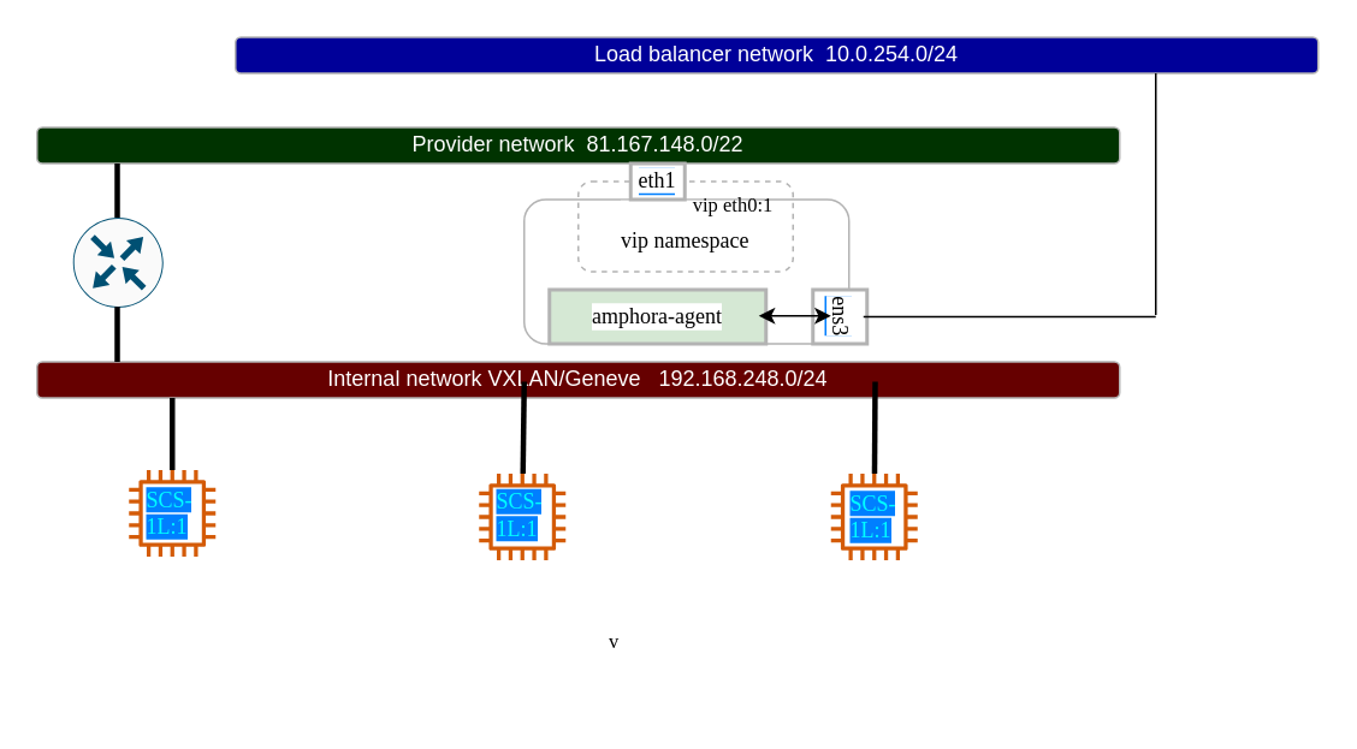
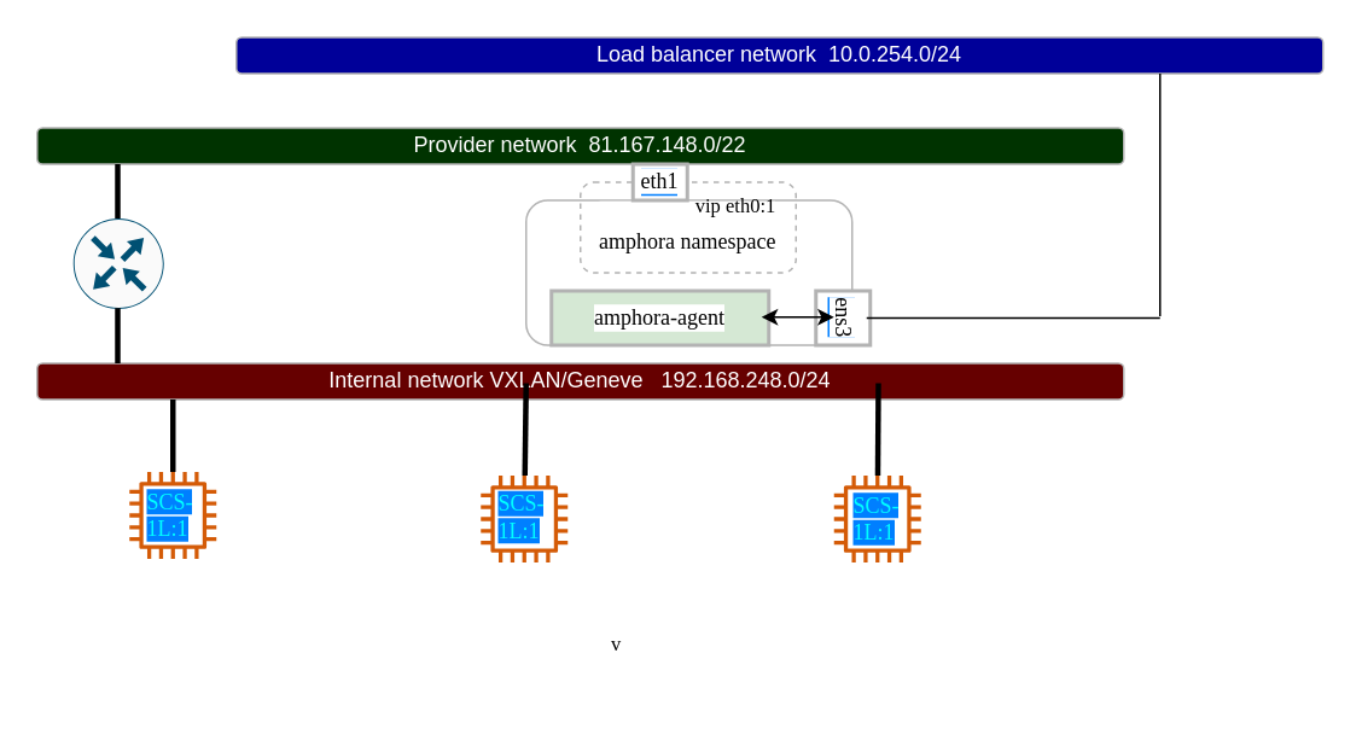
  <mxCell id="0" />
  <mxCell id="1" parent="0" />
  <mxCell id="2" value="&lt;font color=&quot;#ffffff&quot;&gt;Load balancer network&amp;nbsp; 10.0.254.0/24&lt;br&gt;&lt;/font&gt;" style="rounded=1;whiteSpace=wrap;html=1;strokeColor=#B3B3B3;fillColor=#000099;" vertex="1" parent="1"><mxGeometry x="130" y="20" width="600" height="20" as="geometry" /></mxCell>
  <mxCell id="3" value="&lt;font color=&quot;#ffffff&quot;&gt;Internal network VXLAN/Geneve&amp;nbsp; &amp;nbsp;192.168.248.0/24&lt;br&gt;&lt;/font&gt;" style="rounded=1;whiteSpace=wrap;html=1;strokeColor=#B3B3B3;fillColor=#660000;" vertex="1" parent="1"><mxGeometry x="20" y="200" width="600" height="20" as="geometry" /></mxCell>
  <mxCell id="4" value="" style="sketch=0;points=[[0.5,0,0],[1,0.5,0],[0.5,1,0],[0,0.5,0],[0.145,0.145,0],[0.856,0.145,0],[0.855,0.856,0],[0.145,0.855,0]];verticalLabelPosition=bottom;html=1;verticalAlign=top;aspect=fixed;align=center;pointerEvents=1;shape=mxgraph.cisco19.rect;prIcon=router;fillColor=#FAFAFA;strokeColor=#005073;fontColor=#FFFFFF;" vertex="1" parent="1"><mxGeometry x="40" y="120" width="50" height="50" as="geometry" /></mxCell>
  <mxCell id="5" value="&lt;font color=&quot;#ffffff&quot;&gt;Provider network&amp;nbsp; 81.167.148.0/22&lt;br&gt;&lt;/font&gt;" style="rounded=1;whiteSpace=wrap;html=1;strokeColor=#B3B3B3;fillColor=#003300;" vertex="1" parent="1"><mxGeometry x="20" y="70" width="600" height="20" as="geometry" /></mxCell>
  <mxCell id="6" value="&lt;p style=&quot;margin: 0px; font-variant-numeric: normal; font-variant-east-asian: normal; font-stretch: normal; line-height: normal; font-family: Menlo; color: rgb(0, 0, 0); text-align: start;&quot; class=&quot;p1&quot;&gt;&lt;br&gt;&lt;/p&gt;" style="sketch=0;outlineConnect=0;fontColor=#232F3E;gradientColor=none;fillColor=#D45B07;strokeColor=none;dashed=0;verticalLabelPosition=bottom;verticalAlign=top;align=center;html=1;fontSize=12;fontStyle=0;aspect=fixed;pointerEvents=1;shape=mxgraph.aws4.instance2;fontFamily=Verdana;" vertex="1" parent="1"><mxGeometry x="71" y="260" width="48" height="48" as="geometry" /></mxCell>
  <mxCell id="7" value="&#10;&lt;p class=&quot;p1&quot;&gt;&lt;span class=&quot;s1&quot;&gt;SCS-1L:1&lt;/span&gt;&lt;/p&gt;&#10;&#10;&#10;" style="text;html=1;strokeColor=none;fillColor=none;align=center;verticalAlign=middle;whiteSpace=wrap;rounded=0;fontFamily=Verdana;fontColor=#FFFFFF;" vertex="1" parent="1"><mxGeometry x="310" y="350" width="60" height="30" as="geometry" /></mxCell>
  <mxCell id="8" value="&lt;p style=&quot;margin: 0px; font-variant-numeric: normal; font-variant-east-asian: normal; font-stretch: normal; line-height: normal; font-family: Menlo; text-align: start;&quot; class=&quot;p1&quot;&gt;&lt;font style=&quot;background-color: rgb(0, 127, 255);&quot; color=&quot;#00ffff&quot;&gt;SCS-1L:1&lt;/font&gt;&lt;/p&gt;" style="text;html=1;strokeColor=none;fillColor=none;align=center;verticalAlign=middle;whiteSpace=wrap;rounded=0;fontFamily=Verdana;fontColor=#FFFFFF;" vertex="1" parent="1"><mxGeometry x="80" y="269" width="30" height="30" as="geometry" /></mxCell>
  <mxCell id="9" value="&lt;p style=&quot;margin: 0px; font-variant-numeric: normal; font-variant-east-asian: normal; font-stretch: normal; line-height: normal; font-family: Menlo; color: rgb(0, 0, 0); text-align: start;&quot; class=&quot;p1&quot;&gt;&lt;br&gt;&lt;/p&gt;" style="sketch=0;outlineConnect=0;fontColor=#232F3E;gradientColor=none;fillColor=#D45B07;strokeColor=none;dashed=0;verticalLabelPosition=bottom;verticalAlign=top;align=center;html=1;fontSize=12;fontStyle=0;aspect=fixed;pointerEvents=1;shape=mxgraph.aws4.instance2;fontFamily=Verdana;" vertex="1" parent="1"><mxGeometry x="265" y="262" width="48" height="48" as="geometry" /></mxCell>
  <mxCell id="10" value="&lt;p style=&quot;margin: 0px; font-variant-numeric: normal; font-variant-east-asian: normal; font-stretch: normal; line-height: normal; font-family: Menlo; text-align: start;&quot; class=&quot;p1&quot;&gt;&lt;font style=&quot;background-color: rgb(0, 127, 255);&quot; color=&quot;#00ffff&quot;&gt;SCS-1L:1&lt;/font&gt;&lt;/p&gt;" style="text;html=1;strokeColor=none;fillColor=none;align=center;verticalAlign=middle;whiteSpace=wrap;rounded=0;fontFamily=Verdana;fontColor=#FFFFFF;" vertex="1" parent="1"><mxGeometry x="274" y="270" width="30" height="30" as="geometry" /></mxCell>
  <mxCell id="11" value="&lt;p style=&quot;margin: 0px; font-variant-numeric: normal; font-variant-east-asian: normal; font-stretch: normal; line-height: normal; font-family: Menlo; color: rgb(0, 0, 0); text-align: start;&quot; class=&quot;p1&quot;&gt;&lt;br&gt;&lt;/p&gt;" style="sketch=0;outlineConnect=0;fontColor=#232F3E;gradientColor=none;fillColor=#D45B07;strokeColor=none;dashed=0;verticalLabelPosition=bottom;verticalAlign=top;align=center;html=1;fontSize=12;fontStyle=0;aspect=fixed;pointerEvents=1;shape=mxgraph.aws4.instance2;fontFamily=Verdana;" vertex="1" parent="1"><mxGeometry x="460" y="262" width="48" height="48" as="geometry" /></mxCell>
  <mxCell id="12" value="&lt;p style=&quot;margin: 0px; font-variant-numeric: normal; font-variant-east-asian: normal; font-stretch: normal; line-height: normal; font-family: Menlo; text-align: start;&quot; class=&quot;p1&quot;&gt;&lt;font style=&quot;background-color: rgb(0, 127, 255);&quot; color=&quot;#00ffff&quot;&gt;SCS-1L:1&lt;/font&gt;&lt;/p&gt;" style="text;html=1;strokeColor=none;fillColor=none;align=center;verticalAlign=middle;whiteSpace=wrap;rounded=0;fontFamily=Verdana;fontColor=#FFFFFF;" vertex="1" parent="1"><mxGeometry x="470" y="271" width="30" height="30" as="geometry" /></mxCell>
  <mxCell id="13" value="" style="endArrow=none;html=1;rounded=0;fontFamily=Verdana;fontColor=#00FFFF;entryX=0.125;entryY=1;entryDx=0;entryDy=0;entryPerimeter=0;strokeWidth=3;" edge="1" parent="1" target="3"><mxGeometry width="50" height="50" relative="1" as="geometry"><mxPoint x="95" y="260" as="sourcePoint" /><mxPoint x="130" y="220" as="targetPoint" /></mxGeometry></mxCell>
  <mxCell id="14" value="" style="endArrow=none;html=1;rounded=0;fontFamily=Verdana;fontColor=#00FFFF;entryX=0.125;entryY=1;entryDx=0;entryDy=0;entryPerimeter=0;strokeWidth=3;" edge="1" parent="1" source="9"><mxGeometry width="50" height="50" relative="1" as="geometry"><mxPoint x="290" y="250" as="sourcePoint" /><mxPoint x="290" y="211" as="targetPoint" /></mxGeometry></mxCell>
  <mxCell id="15" value="" style="endArrow=none;html=1;rounded=0;fontFamily=Verdana;fontColor=#00FFFF;entryX=0.125;entryY=1;entryDx=0;entryDy=0;entryPerimeter=0;strokeWidth=3;" edge="1" parent="1" source="11"><mxGeometry width="50" height="50" relative="1" as="geometry"><mxPoint x="485" y="260" as="sourcePoint" /><mxPoint x="484.5" y="211" as="targetPoint" /></mxGeometry></mxCell>
  <mxCell id="16" value="" style="endArrow=none;html=1;rounded=0;fontFamily=Verdana;fontColor=#00FFFF;entryX=0.125;entryY=1;entryDx=0;entryDy=0;entryPerimeter=0;strokeWidth=3;" edge="1" parent="1"><mxGeometry width="50" height="50" relative="1" as="geometry"><mxPoint x="64.5" y="200" as="sourcePoint" /><mxPoint x="64.5" y="169.5" as="targetPoint" /></mxGeometry></mxCell>
  <mxCell id="17" value="" style="endArrow=none;html=1;rounded=0;fontFamily=Verdana;fontColor=#00FFFF;entryX=0.125;entryY=1;entryDx=0;entryDy=0;entryPerimeter=0;strokeWidth=3;" edge="1" parent="1"><mxGeometry width="50" height="50" relative="1" as="geometry"><mxPoint x="64.5" y="120" as="sourcePoint" /><mxPoint x="64.5" y="90" as="targetPoint" /></mxGeometry></mxCell>
  <mxCell id="18" value="" style="rounded=1;whiteSpace=wrap;html=1;labelBackgroundColor=#007FFF;strokeColor=#B3B3B3;fontFamily=Verdana;fontColor=#00FFFF;fillColor=#FFFFFF;strokeWidth=1;" vertex="1" parent="1"><mxGeometry x="290" y="110" width="180" height="80" as="geometry" /></mxCell>
  <mxCell id="19" value="&lt;font style=&quot;background-color: rgb(255, 255, 255);&quot; color=&quot;#000000&quot;&gt;ens3&lt;/font&gt;" style="rounded=0;whiteSpace=wrap;html=1;labelBackgroundColor=#007FFF;strokeColor=#B3B3B3;fontFamily=Verdana;fontColor=#00FFFF;fillColor=#FFFFFF;strokeWidth=2;rotation=90;" vertex="1" parent="1"><mxGeometry x="450" y="160" width="30" height="30" as="geometry" /></mxCell>
  <mxCell id="20" value="amphora-agent" style="rounded=0;whiteSpace=wrap;html=1;labelBackgroundColor=#FFFFFF;strokeColor=#B3B3B3;strokeWidth=2;fontFamily=Verdana;fontColor=#000000;fillColor=#d5e8d4;" vertex="1" parent="1"><mxGeometry x="304" y="160" width="120" height="30" as="geometry" /></mxCell>
  <mxCell id="21" value="" style="endArrow=classic;startArrow=classic;html=1;rounded=0;strokeWidth=1;fontFamily=Verdana;fontColor=#000000;" edge="1" parent="1"><mxGeometry width="50" height="50" relative="1" as="geometry"><mxPoint x="420" y="174.5" as="sourcePoint" /><mxPoint x="460" y="174.5" as="targetPoint" /></mxGeometry></mxCell>
- <mxCell id="22" value="&lt;br&gt;vip namespace" style="rounded=1;whiteSpace=wrap;html=1;labelBackgroundColor=#FFFFFF;strokeColor=#B3B3B3;strokeWidth=1;fontFamily=Verdana;fontColor=#000000;fillColor=none;dashed=1;" vertex="1" parent="1"><mxGeometry x="320" y="100" width="119" height="50" as="geometry" /></mxCell>
+ <mxCell id="22" value="&lt;br&gt;amphora namespace" style="rounded=1;whiteSpace=wrap;html=1;labelBackgroundColor=#FFFFFF;strokeColor=#B3B3B3;strokeWidth=1;fontFamily=Verdana;fontColor=#000000;fillColor=none;dashed=1;" vertex="1" parent="1"><mxGeometry x="320" y="100" width="119" height="50" as="geometry" /></mxCell>
  <mxCell id="23" value="&lt;font style=&quot;background-color: rgb(255, 255, 255);&quot; color=&quot;#000000&quot;&gt;eth1&lt;/font&gt;" style="rounded=0;whiteSpace=wrap;html=1;labelBackgroundColor=#007FFF;strokeColor=#B3B3B3;fontFamily=Verdana;fontColor=#00FFFF;fillColor=#FFFFFF;strokeWidth=2;rotation=0;" vertex="1" parent="1"><mxGeometry x="349" y="90" width="30" height="20" as="geometry" /></mxCell>
  <mxCell id="24" value="v" style="text;html=1;strokeColor=none;fillColor=none;align=center;verticalAlign=middle;whiteSpace=wrap;rounded=0;fontSize=11;fontFamily=Verdana;fontColor=#000000;" vertex="1" parent="1"><mxGeometry x="310" y="340" width="60" height="30" as="geometry" /></mxCell>
  <mxCell id="25" value="" style="endArrow=none;html=1;rounded=0;strokeWidth=1;fontFamily=Verdana;fontSize=11;fontColor=#000000;" edge="1" parent="1"><mxGeometry width="50" height="50" relative="1" as="geometry"><mxPoint x="478" y="175" as="sourcePoint" /><mxPoint x="640" y="175" as="targetPoint" /></mxGeometry></mxCell>
  <mxCell id="26" value="" style="endArrow=none;html=1;rounded=0;strokeWidth=1;fontFamily=Verdana;fontSize=11;fontColor=#000000;" edge="1" parent="1"><mxGeometry width="50" height="50" relative="1" as="geometry"><mxPoint x="640" y="40" as="sourcePoint" /><mxPoint x="640" y="174" as="targetPoint" /></mxGeometry></mxCell>
  <mxCell id="27" value="vip eth0:1" style="text;html=1;strokeColor=none;fillColor=none;align=center;verticalAlign=middle;whiteSpace=wrap;rounded=0;fontSize=11;fontFamily=Verdana;fontColor=#000000;" vertex="1" parent="1"><mxGeometry x="376" y="98" width="60" height="30" as="geometry" /></mxCell>
